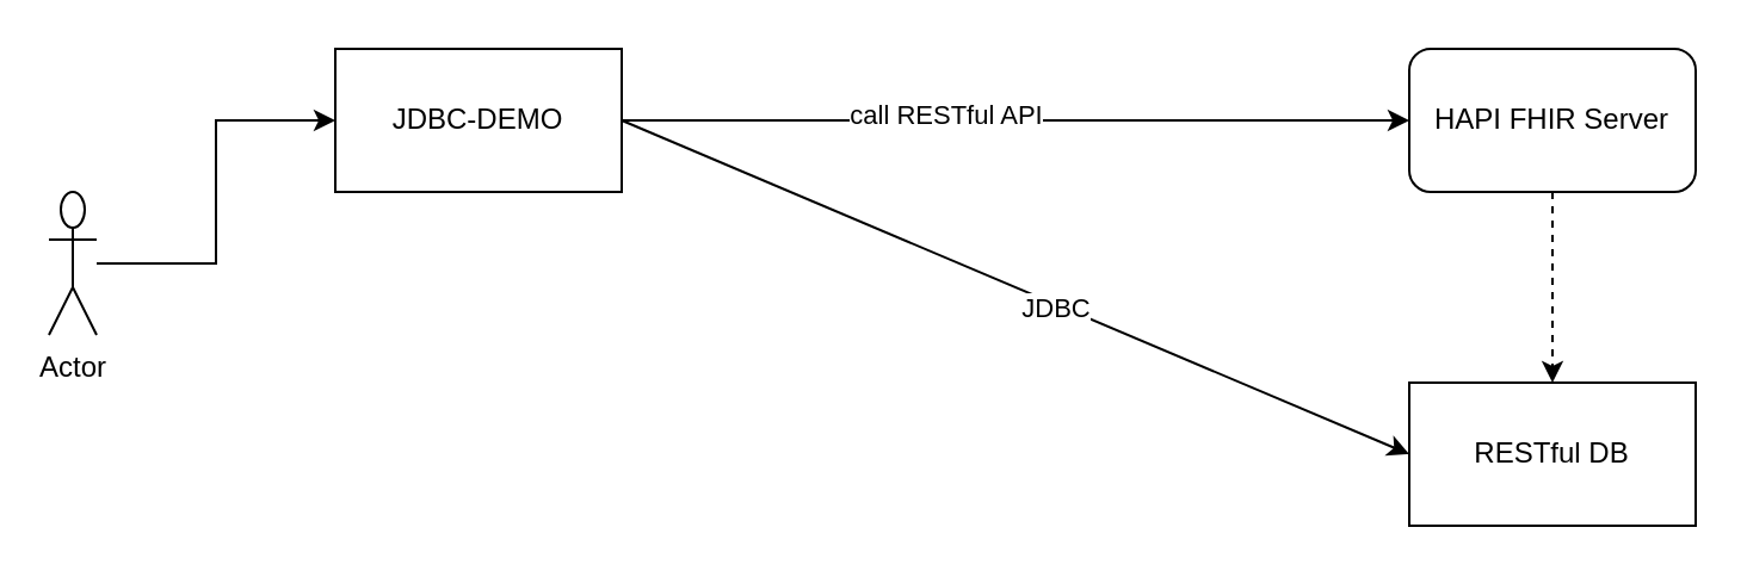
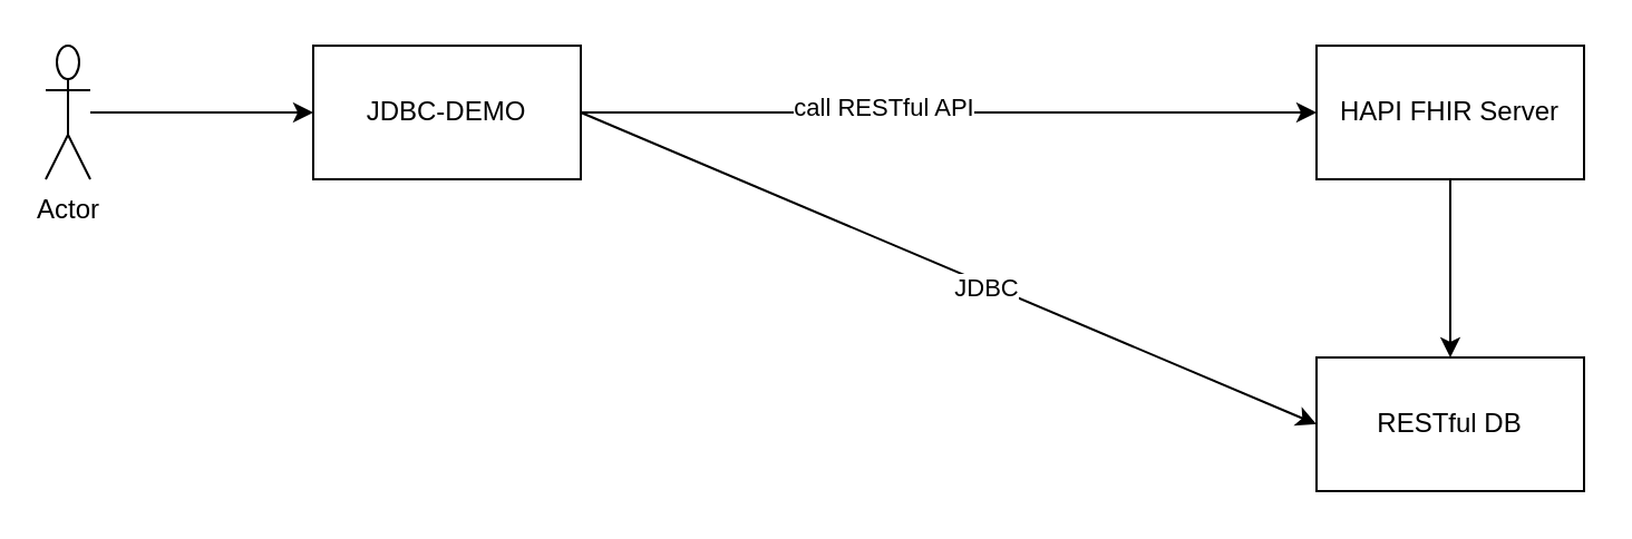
  <mxCell id="0" />
  <mxCell id="1" parent="0" />
  <mxCell id="2" style="edgeStyle=orthogonalEdgeStyle;rounded=0;orthogonalLoop=1;jettySize=auto;html=1;entryX=0;entryY=0.5;entryDx=0;entryDy=0;" edge="1" parent="1" source="6" target="8"><mxGeometry relative="1" as="geometry" /></mxCell>
  <mxCell id="3" value="call RESTful API" style="edgeLabel;html=1;align=center;verticalAlign=middle;resizable=0;points=[];" vertex="1" connectable="0" parent="2"><mxGeometry x="-0.179" y="3" relative="1" as="geometry"><mxPoint as="offset" /></mxGeometry></mxCell>
  <mxCell id="4" style="rounded=0;orthogonalLoop=1;jettySize=auto;html=1;entryX=0;entryY=0.5;entryDx=0;entryDy=0;exitX=1;exitY=0.5;exitDx=0;exitDy=0;" edge="1" parent="1" source="6" target="11"><mxGeometry relative="1" as="geometry" /></mxCell>
  <mxCell id="5" value="JDBC" style="edgeLabel;html=1;align=center;verticalAlign=middle;resizable=0;points=[];" vertex="1" connectable="0" parent="4"><mxGeometry x="0.102" y="-1" relative="1" as="geometry"><mxPoint as="offset" /></mxGeometry></mxCell>
  <mxCell id="6" value="JDBC-DEMO" style="rounded=0;whiteSpace=wrap;html=1;" vertex="1" parent="1"><mxGeometry x="140" y="20" width="120" height="60" as="geometry" /></mxCell>
- <mxCell id="7" value="" style="edgeStyle=orthogonalEdgeStyle;rounded=0;orthogonalLoop=1;jettySize=auto;html=1;dashed=1;" edge="1" parent="1" source="8" target="11"><mxGeometry relative="1" as="geometry" /></mxCell>
- <mxCell id="8" value="HAPI FHIR Server" style="whiteSpace=wrap;html=1;rounded=1;" vertex="1" parent="1"><mxGeometry x="590" y="20" width="120" height="60" as="geometry" /></mxCell>
+ <mxCell id="7" value="" style="edgeStyle=orthogonalEdgeStyle;rounded=0;orthogonalLoop=1;jettySize=auto;html=1;" edge="1" parent="1" source="8" target="11"><mxGeometry relative="1" as="geometry" /></mxCell>
+ <mxCell id="8" value="HAPI FHIR Server" style="rounded=0;whiteSpace=wrap;html=1;" vertex="1" parent="1"><mxGeometry x="590" y="20" width="120" height="60" as="geometry" /></mxCell>
  <mxCell id="9" style="edgeStyle=orthogonalEdgeStyle;rounded=0;orthogonalLoop=1;jettySize=auto;html=1;entryX=0;entryY=0.5;entryDx=0;entryDy=0;" edge="1" parent="1" source="10" target="6"><mxGeometry relative="1" as="geometry" /></mxCell>
- <mxCell id="10" value="Actor" style="shape=umlActor;verticalLabelPosition=bottom;verticalAlign=top;html=1;outlineConnect=0;" vertex="1" parent="1"><mxGeometry x="20" y="80" width="20" height="60" as="geometry" /></mxCell>
+ <mxCell id="10" value="Actor" style="shape=umlActor;verticalLabelPosition=bottom;verticalAlign=top;html=1;outlineConnect=0;" vertex="1" parent="1"><mxGeometry x="20" y="20" width="20" height="60" as="geometry" /></mxCell>
  <mxCell id="11" value="RESTful DB" style="whiteSpace=wrap;html=1;rounded=0;" vertex="1" parent="1"><mxGeometry x="590" y="160" width="120" height="60" as="geometry" /></mxCell>
